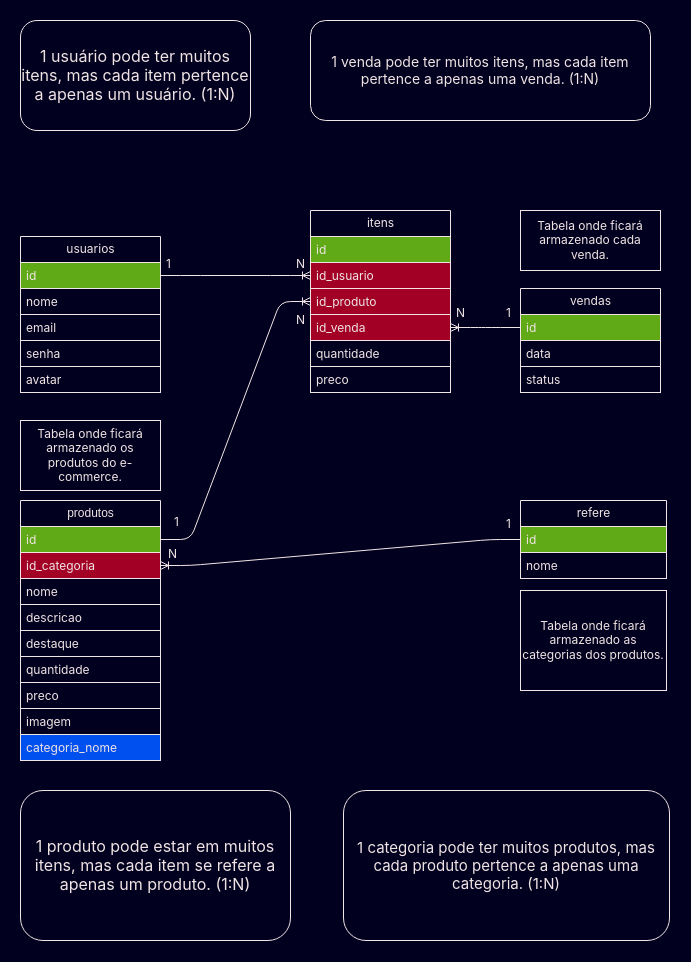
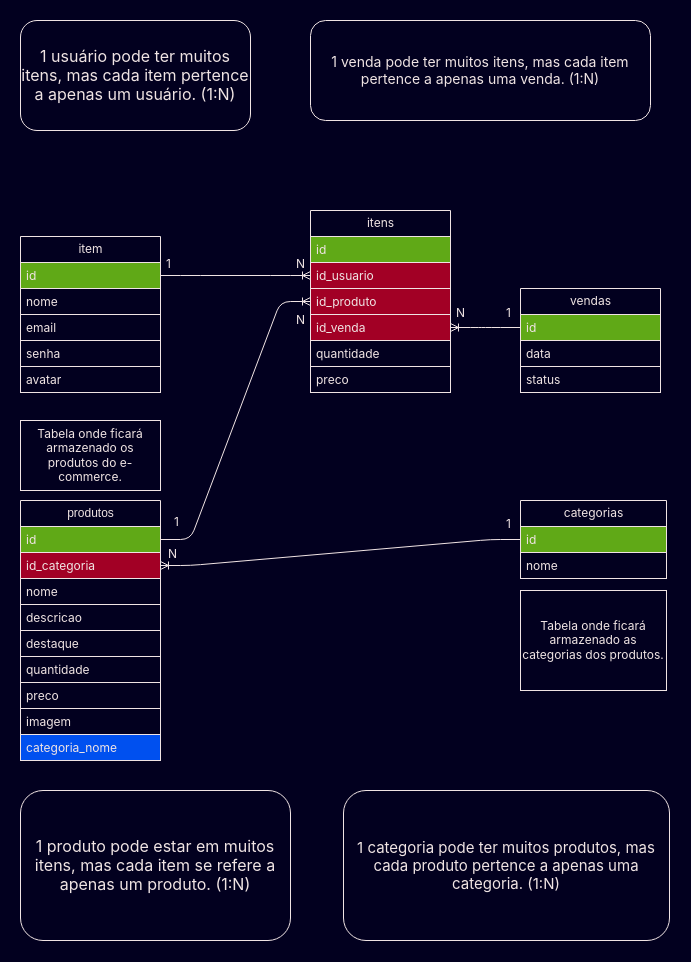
  <mxCell id="0" />
  <mxCell id="1" parent="0" />
- <mxCell id="2" value="usuarios" style="swimlane;fontStyle=0;childLayout=stackLayout;horizontal=1;startSize=26;fillColor=none;horizontalStack=0;resizeParent=1;resizeParentMax=0;resizeLast=0;collapsible=1;marginBottom=0;html=1;fontFamily=Inter;fontSource=https%3A%2F%2Ffonts.googleapis.com%2Fcss%3Ffamily%3DInter;fontColor=#F0E4E4;strokeColor=#F0E4E4;" parent="1" vertex="1"><mxGeometry x="20" y="236" width="140" height="156" as="geometry" /></mxCell>
+ <mxCell id="2" value="item" style="swimlane;fontStyle=0;childLayout=stackLayout;horizontal=1;startSize=26;fillColor=none;horizontalStack=0;resizeParent=1;resizeParentMax=0;resizeLast=0;collapsible=1;marginBottom=0;html=1;fontFamily=Inter;fontSource=https%3A%2F%2Ffonts.googleapis.com%2Fcss%3Ffamily%3DInter;fontColor=#F0E4E4;strokeColor=#F0E4E4;" parent="1" vertex="1"><mxGeometry x="20" y="236" width="140" height="156" as="geometry" /></mxCell>
  <mxCell id="3" value="id" style="text;strokeColor=#F0E4E4;fillColor=#60a917;align=left;verticalAlign=top;spacingLeft=4;spacingRight=4;overflow=hidden;rotatable=0;points=[[0,0.5],[1,0.5]];portConstraint=eastwest;whiteSpace=wrap;html=1;fontColor=#F0E4E4;fontFamily=Inter;fontSource=https%3A%2F%2Ffonts.googleapis.com%2Fcss%3Ffamily%3DInter;" parent="2" vertex="1"><mxGeometry y="26" width="140" height="26" as="geometry" /></mxCell>
  <mxCell id="4" value="nome" style="text;strokeColor=#F0E4E4;fillColor=none;align=left;verticalAlign=top;spacingLeft=4;spacingRight=4;overflow=hidden;rotatable=0;points=[[0,0.5],[1,0.5]];portConstraint=eastwest;whiteSpace=wrap;html=1;fontFamily=Inter;fontSource=https%3A%2F%2Ffonts.googleapis.com%2Fcss%3Ffamily%3DInter;fontColor=#F0E4E4;" parent="2" vertex="1"><mxGeometry y="52" width="140" height="26" as="geometry" /></mxCell>
  <mxCell id="5" value="email" style="text;strokeColor=#F0E4E4;fillColor=none;align=left;verticalAlign=top;spacingLeft=4;spacingRight=4;overflow=hidden;rotatable=0;points=[[0,0.5],[1,0.5]];portConstraint=eastwest;whiteSpace=wrap;html=1;fontFamily=Inter;fontSource=https%3A%2F%2Ffonts.googleapis.com%2Fcss%3Ffamily%3DInter;fontColor=#F0E4E4;" parent="2" vertex="1"><mxGeometry y="78" width="140" height="26" as="geometry" /></mxCell>
  <mxCell id="6" value="senha" style="text;strokeColor=#F0E4E4;fillColor=none;align=left;verticalAlign=top;spacingLeft=4;spacingRight=4;overflow=hidden;rotatable=0;points=[[0,0.5],[1,0.5]];portConstraint=eastwest;whiteSpace=wrap;html=1;fontFamily=Inter;fontSource=https%3A%2F%2Ffonts.googleapis.com%2Fcss%3Ffamily%3DInter;fontColor=#F0E4E4;" parent="2" vertex="1"><mxGeometry y="104" width="140" height="26" as="geometry" /></mxCell>
  <mxCell id="7" value="avatar" style="text;strokeColor=#F0E4E4;fillColor=none;align=left;verticalAlign=top;spacingLeft=4;spacingRight=4;overflow=hidden;rotatable=0;points=[[0,0.5],[1,0.5]];portConstraint=eastwest;whiteSpace=wrap;html=1;fontFamily=Inter;fontSource=https%3A%2F%2Ffonts.googleapis.com%2Fcss%3Ffamily%3DInter;fontColor=#F0E4E4;" parent="2" vertex="1"><mxGeometry y="130" width="140" height="26" as="geometry" /></mxCell>
- <mxCell id="8" value="refere" style="swimlane;fontStyle=0;childLayout=stackLayout;horizontal=1;startSize=26;fillColor=none;horizontalStack=0;resizeParent=1;resizeParentMax=0;resizeLast=0;collapsible=1;marginBottom=0;html=1;fontFamily=Inter;fontSource=https%3A%2F%2Ffonts.googleapis.com%2Fcss%3Ffamily%3DInter;fontColor=#F0E4E4;strokeColor=#F0E4E4;" parent="1" vertex="1"><mxGeometry x="520" y="500" width="146" height="78" as="geometry" /></mxCell>
+ <mxCell id="8" value="categorias" style="swimlane;fontStyle=0;childLayout=stackLayout;horizontal=1;startSize=26;fillColor=none;horizontalStack=0;resizeParent=1;resizeParentMax=0;resizeLast=0;collapsible=1;marginBottom=0;html=1;fontFamily=Inter;fontSource=https%3A%2F%2Ffonts.googleapis.com%2Fcss%3Ffamily%3DInter;fontColor=#F0E4E4;strokeColor=#F0E4E4;" parent="1" vertex="1"><mxGeometry x="520" y="500" width="146" height="78" as="geometry" /></mxCell>
  <mxCell id="9" value="id" style="text;strokeColor=#F0E4E4;fillColor=#60a917;align=left;verticalAlign=top;spacingLeft=4;spacingRight=4;overflow=hidden;rotatable=0;points=[[0,0.5],[1,0.5]];portConstraint=eastwest;whiteSpace=wrap;html=1;fontColor=#F0E4E4;fontFamily=Inter;fontSource=https%3A%2F%2Ffonts.googleapis.com%2Fcss%3Ffamily%3DInter;" parent="8" vertex="1"><mxGeometry y="26" width="146" height="26" as="geometry" /></mxCell>
  <mxCell id="10" value="nome" style="text;strokeColor=#F0E4E4;fillColor=none;align=left;verticalAlign=top;spacingLeft=4;spacingRight=4;overflow=hidden;rotatable=0;points=[[0,0.5],[1,0.5]];portConstraint=eastwest;whiteSpace=wrap;html=1;fontFamily=Inter;fontSource=https%3A%2F%2Ffonts.googleapis.com%2Fcss%3Ffamily%3DInter;fontColor=#F0E4E4;" parent="8" vertex="1"><mxGeometry y="52" width="146" height="26" as="geometry" /></mxCell>
  <mxCell id="11" value="produtos" style="swimlane;fontStyle=0;childLayout=stackLayout;horizontal=1;startSize=26;fillColor=none;horizontalStack=0;resizeParent=1;resizeParentMax=0;resizeLast=0;collapsible=1;marginBottom=0;html=1;fontColor=#F0E4E4;strokeColor=#F0E4E4;" parent="1" vertex="1"><mxGeometry x="20" y="500" width="140" height="260" as="geometry" /></mxCell>
  <mxCell id="12" value="id" style="text;strokeColor=#F0E4E4;fillColor=#60a917;align=left;verticalAlign=top;spacingLeft=4;spacingRight=4;overflow=hidden;rotatable=0;points=[[0,0.5],[1,0.5]];portConstraint=eastwest;whiteSpace=wrap;html=1;fontColor=#F0E4E4;fontFamily=Inter;fontSource=https%3A%2F%2Ffonts.googleapis.com%2Fcss%3Ffamily%3DInter;" parent="11" vertex="1"><mxGeometry y="26" width="140" height="26" as="geometry" /></mxCell>
  <mxCell id="13" value="id_categoria" style="text;strokeColor=#F0E4E4;fillColor=#a20025;align=left;verticalAlign=top;spacingLeft=4;spacingRight=4;overflow=hidden;rotatable=0;points=[[0,0.5],[1,0.5]];portConstraint=eastwest;whiteSpace=wrap;html=1;fontColor=#F0E4E4;fontFamily=Inter;fontSource=https%3A%2F%2Ffonts.googleapis.com%2Fcss%3Ffamily%3DInter;" parent="11" vertex="1"><mxGeometry y="52" width="140" height="26" as="geometry" /></mxCell>
  <mxCell id="14" value="nome" style="text;strokeColor=#F0E4E4;fillColor=none;align=left;verticalAlign=top;spacingLeft=4;spacingRight=4;overflow=hidden;rotatable=0;points=[[0,0.5],[1,0.5]];portConstraint=eastwest;whiteSpace=wrap;html=1;fontFamily=Inter;fontSource=https%3A%2F%2Ffonts.googleapis.com%2Fcss%3Ffamily%3DInter;fontColor=#F0E4E4;" parent="11" vertex="1"><mxGeometry y="78" width="140" height="26" as="geometry" /></mxCell>
  <mxCell id="15" value="descricao" style="text;strokeColor=#F0E4E4;fillColor=none;align=left;verticalAlign=top;spacingLeft=4;spacingRight=4;overflow=hidden;rotatable=0;points=[[0,0.5],[1,0.5]];portConstraint=eastwest;whiteSpace=wrap;html=1;fontFamily=Inter;fontSource=https%3A%2F%2Ffonts.googleapis.com%2Fcss%3Ffamily%3DInter;fontColor=#F0E4E4;" parent="11" vertex="1"><mxGeometry y="104" width="140" height="26" as="geometry" /></mxCell>
  <mxCell id="16" value="destaque" style="text;strokeColor=#F0E4E4;fillColor=none;align=left;verticalAlign=top;spacingLeft=4;spacingRight=4;overflow=hidden;rotatable=0;points=[[0,0.5],[1,0.5]];portConstraint=eastwest;whiteSpace=wrap;html=1;fontFamily=Inter;fontSource=https%3A%2F%2Ffonts.googleapis.com%2Fcss%3Ffamily%3DInter;fontColor=#F0E4E4;" parent="11" vertex="1"><mxGeometry y="130" width="140" height="26" as="geometry" /></mxCell>
  <mxCell id="17" value="quantidade" style="text;strokeColor=#F0E4E4;fillColor=none;align=left;verticalAlign=top;spacingLeft=4;spacingRight=4;overflow=hidden;rotatable=0;points=[[0,0.5],[1,0.5]];portConstraint=eastwest;whiteSpace=wrap;html=1;fontFamily=Inter;fontSource=https%3A%2F%2Ffonts.googleapis.com%2Fcss%3Ffamily%3DInter;fontColor=#F0E4E4;" parent="11" vertex="1"><mxGeometry y="156" width="140" height="26" as="geometry" /></mxCell>
  <mxCell id="18" value="preco" style="text;strokeColor=#F0E4E4;fillColor=none;align=left;verticalAlign=top;spacingLeft=4;spacingRight=4;overflow=hidden;rotatable=0;points=[[0,0.5],[1,0.5]];portConstraint=eastwest;whiteSpace=wrap;html=1;fontFamily=Inter;fontSource=https%3A%2F%2Ffonts.googleapis.com%2Fcss%3Ffamily%3DInter;fontColor=#F0E4E4;" parent="11" vertex="1"><mxGeometry y="182" width="140" height="26" as="geometry" /></mxCell>
  <mxCell id="19" value="imagem" style="text;strokeColor=#F0E4E4;fillColor=none;align=left;verticalAlign=top;spacingLeft=4;spacingRight=4;overflow=hidden;rotatable=0;points=[[0,0.5],[1,0.5]];portConstraint=eastwest;whiteSpace=wrap;html=1;fontFamily=Inter;fontSource=https%3A%2F%2Ffonts.googleapis.com%2Fcss%3Ffamily%3DInter;fontColor=#F0E4E4;" parent="11" vertex="1"><mxGeometry y="208" width="140" height="26" as="geometry" /></mxCell>
  <mxCell id="20" value="categoria_nome&lt;br&gt;" style="text;strokeColor=#F0E4E4;fillColor=#0050ef;align=left;verticalAlign=top;spacingLeft=4;spacingRight=4;overflow=hidden;rotatable=0;points=[[0,0.5],[1,0.5]];portConstraint=eastwest;whiteSpace=wrap;html=1;fontColor=#F0E4E4;fontFamily=Inter;fontSource=https%3A%2F%2Ffonts.googleapis.com%2Fcss%3Ffamily%3DInter;" parent="11" vertex="1"><mxGeometry y="234" width="140" height="26" as="geometry" /></mxCell>
  <mxCell id="21" value="vendas" style="swimlane;fontStyle=0;childLayout=stackLayout;horizontal=1;startSize=26;fillColor=none;horizontalStack=0;resizeParent=1;resizeParentMax=0;resizeLast=0;collapsible=1;marginBottom=0;html=1;fontFamily=Inter;fontSource=https%3A%2F%2Ffonts.googleapis.com%2Fcss%3Ffamily%3DInter;strokeColor=#F0E4E4;swimlaneLine=1;fontColor=#F0E4E4;" parent="1" vertex="1"><mxGeometry x="520" y="288" width="140" height="104" as="geometry" /></mxCell>
  <mxCell id="22" value="id" style="text;strokeColor=#F0E4E4;fillColor=#60a917;align=left;verticalAlign=top;spacingLeft=4;spacingRight=4;overflow=hidden;rotatable=0;points=[[0,0.5],[1,0.5]];portConstraint=eastwest;whiteSpace=wrap;html=1;fontColor=#F0E4E4;fontFamily=Inter;fontSource=https%3A%2F%2Ffonts.googleapis.com%2Fcss%3Ffamily%3DInter;" parent="21" vertex="1"><mxGeometry y="26" width="140" height="26" as="geometry" /></mxCell>
  <mxCell id="23" value="data" style="text;strokeColor=#F0E4E4;fillColor=none;align=left;verticalAlign=top;spacingLeft=4;spacingRight=4;overflow=hidden;rotatable=0;points=[[0,0.5],[1,0.5]];portConstraint=eastwest;whiteSpace=wrap;html=1;fontFamily=Inter;fontSource=https%3A%2F%2Ffonts.googleapis.com%2Fcss%3Ffamily%3DInter;fontColor=#F0E4E4;" parent="21" vertex="1"><mxGeometry y="52" width="140" height="26" as="geometry" /></mxCell>
  <mxCell id="24" value="status" style="text;strokeColor=#F0E4E4;fillColor=none;align=left;verticalAlign=top;spacingLeft=4;spacingRight=4;overflow=hidden;rotatable=0;points=[[0,0.5],[1,0.5]];portConstraint=eastwest;whiteSpace=wrap;html=1;fontFamily=Inter;fontSource=https%3A%2F%2Ffonts.googleapis.com%2Fcss%3Ffamily%3DInter;fontColor=#F0E4E4;" parent="21" vertex="1"><mxGeometry y="78" width="140" height="26" as="geometry" /></mxCell>
  <mxCell id="25" value="itens" style="swimlane;fontStyle=0;childLayout=stackLayout;horizontal=1;startSize=26;fillColor=none;horizontalStack=0;resizeParent=1;resizeParentMax=0;resizeLast=0;collapsible=1;marginBottom=0;html=1;fontFamily=Inter;fontSource=https%3A%2F%2Ffonts.googleapis.com%2Fcss%3Ffamily%3DInter;fontColor=#F0E4E4;strokeColor=#F0E4E4;" parent="1" vertex="1"><mxGeometry x="310" y="210" width="140" height="182" as="geometry" /></mxCell>
  <mxCell id="26" value="id" style="text;strokeColor=#F0E4E4;fillColor=#60a917;align=left;verticalAlign=top;spacingLeft=4;spacingRight=4;overflow=hidden;rotatable=0;points=[[0,0.5],[1,0.5]];portConstraint=eastwest;whiteSpace=wrap;html=1;fontColor=#F0E4E4;fontFamily=Inter;fontSource=https%3A%2F%2Ffonts.googleapis.com%2Fcss%3Ffamily%3DInter;" parent="25" vertex="1"><mxGeometry y="26" width="140" height="26" as="geometry" /></mxCell>
  <mxCell id="27" value="id_usuario" style="text;strokeColor=#F0E4E4;fillColor=#a20025;align=left;verticalAlign=top;spacingLeft=4;spacingRight=4;overflow=hidden;rotatable=0;points=[[0,0.5],[1,0.5]];portConstraint=eastwest;whiteSpace=wrap;html=1;fontColor=#F0E4E4;fontFamily=Inter;fontSource=https%3A%2F%2Ffonts.googleapis.com%2Fcss%3Ffamily%3DInter;" parent="25" vertex="1"><mxGeometry y="52" width="140" height="26" as="geometry" /></mxCell>
  <mxCell id="28" value="id_produto" style="text;strokeColor=#F0E4E4;fillColor=#a20025;align=left;verticalAlign=top;spacingLeft=4;spacingRight=4;overflow=hidden;rotatable=0;points=[[0,0.5],[1,0.5]];portConstraint=eastwest;whiteSpace=wrap;html=1;fontColor=#F0E4E4;fontFamily=Inter;fontSource=https%3A%2F%2Ffonts.googleapis.com%2Fcss%3Ffamily%3DInter;" parent="25" vertex="1"><mxGeometry y="78" width="140" height="26" as="geometry" /></mxCell>
  <mxCell id="29" value="id_venda" style="text;strokeColor=#F0E4E4;fillColor=#a20025;align=left;verticalAlign=top;spacingLeft=4;spacingRight=4;overflow=hidden;rotatable=0;points=[[0,0.5],[1,0.5]];portConstraint=eastwest;whiteSpace=wrap;html=1;fontColor=#F0E4E4;fontFamily=Inter;fontSource=https%3A%2F%2Ffonts.googleapis.com%2Fcss%3Ffamily%3DInter;" parent="25" vertex="1"><mxGeometry y="104" width="140" height="26" as="geometry" /></mxCell>
  <mxCell id="30" value="quantidade" style="text;strokeColor=#F0E4E4;fillColor=none;align=left;verticalAlign=top;spacingLeft=4;spacingRight=4;overflow=hidden;rotatable=0;points=[[0,0.5],[1,0.5]];portConstraint=eastwest;whiteSpace=wrap;html=1;fontFamily=Inter;fontSource=https%3A%2F%2Ffonts.googleapis.com%2Fcss%3Ffamily%3DInter;fontColor=#F0E4E4;" parent="25" vertex="1"><mxGeometry y="130" width="140" height="26" as="geometry" /></mxCell>
  <mxCell id="31" value="preco" style="text;strokeColor=#F0E4E4;fillColor=none;align=left;verticalAlign=top;spacingLeft=4;spacingRight=4;overflow=hidden;rotatable=0;points=[[0,0.5],[1,0.5]];portConstraint=eastwest;whiteSpace=wrap;html=1;fontFamily=Inter;fontSource=https%3A%2F%2Ffonts.googleapis.com%2Fcss%3Ffamily%3DInter;fontColor=#F0E4E4;" parent="25" vertex="1"><mxGeometry y="156" width="140" height="26" as="geometry" /></mxCell>
- <mxCell id="32" value="Tabela onde ficará armazenado cada venda." style="text;html=1;strokeColor=#F0E4E4;fillColor=none;align=center;verticalAlign=middle;whiteSpace=wrap;rounded=0;fontFamily=Inter;fontSource=https%3A%2F%2Ffonts.googleapis.com%2Fcss%3Ffamily%3DInter;fontColor=#F0E4E4;" parent="1" vertex="1"><mxGeometry x="520" y="210" width="140" height="60" as="geometry" /></mxCell>
  <mxCell id="33" value="Tabela onde ficará armazenado as categorias dos produtos." style="text;html=1;strokeColor=#F0E4E4;fillColor=none;align=center;verticalAlign=middle;whiteSpace=wrap;rounded=0;fontFamily=Inter;fontSource=https%3A%2F%2Ffonts.googleapis.com%2Fcss%3Ffamily%3DInter;fontColor=#F0E4E4;" parent="1" vertex="1"><mxGeometry x="520" y="590" width="146" height="100" as="geometry" /></mxCell>
  <mxCell id="34" value="Tabela onde ficará armazenado os produtos do e-commerce." style="text;html=1;strokeColor=#F0E4E4;fillColor=none;align=center;verticalAlign=middle;whiteSpace=wrap;rounded=0;fontFamily=Inter;fontSource=https%3A%2F%2Ffonts.googleapis.com%2Fcss%3Ffamily%3DInter;fontColor=#F0E4E4;" parent="1" vertex="1"><mxGeometry x="20" y="420" width="140" height="70" as="geometry" /></mxCell>
  <mxCell id="35" value="&lt;span style=&quot;font-size: 16px; text-align: left;&quot;&gt;1 usuário pode ter muitos itens, mas cada item pertence a apenas um usuário. (1:N)&lt;/span&gt;" style="rounded=1;whiteSpace=wrap;html=1;fontFamily=Inter;fontSource=https%3A%2F%2Ffonts.googleapis.com%2Fcss%3Ffamily%3DInter;labelBackgroundColor=none;fontSize=16;labelBorderColor=none;fillStyle=solid;fontColor=#F0E4E4;fillColor=none;strokeColor=#F0E4E4;" parent="1" vertex="1"><mxGeometry x="20" y="20" width="230" height="110" as="geometry" /></mxCell>
  <mxCell id="36" value="&lt;div style=&quot;font-size: 14px;&quot;&gt;&lt;span style=&quot;font-size: 14px;&quot;&gt;1 venda pode ter muitos itens, mas cada item pertence a apenas uma venda. (1:N)&lt;/span&gt;&lt;/div&gt;" style="rounded=1;whiteSpace=wrap;html=1;fontFamily=Inter;fontSource=https%3A%2F%2Ffonts.googleapis.com%2Fcss%3Ffamily%3DInter;labelBackgroundColor=none;fontColor=#F0E4E4;align=center;fontSize=14;strokeColor=#F0E4E4;fillStyle=solid;fillColor=none;" parent="1" vertex="1"><mxGeometry x="310" y="20" width="340" height="100" as="geometry" /></mxCell>
  <mxCell id="37" value="" style="edgeStyle=entityRelationEdgeStyle;fontSize=12;html=1;endArrow=ERoneToMany;fontFamily=Inter;fontSource=https%3A%2F%2Ffonts.googleapis.com%2Fcss%3Ffamily%3DInter;fontColor=#F0E4E4;exitX=1;exitY=0.5;exitDx=0;exitDy=0;strokeColor=#F0E4E4;" parent="1" source="3" target="27" edge="1"><mxGeometry width="100" height="100" relative="1" as="geometry"><mxPoint x="250" y="480" as="sourcePoint" /><mxPoint x="350" y="380" as="targetPoint" /></mxGeometry></mxCell>
  <mxCell id="38" value="" style="edgeStyle=entityRelationEdgeStyle;fontSize=12;html=1;endArrow=ERoneToMany;fontFamily=Inter;fontSource=https%3A%2F%2Ffonts.googleapis.com%2Fcss%3Ffamily%3DInter;fontColor=#F0E4E4;exitX=0;exitY=0.5;exitDx=0;exitDy=0;strokeColor=#F0E4E4;" parent="1" source="22" target="29" edge="1"><mxGeometry width="100" height="100" relative="1" as="geometry"><mxPoint x="250" y="360" as="sourcePoint" /><mxPoint x="350" y="260" as="targetPoint" /></mxGeometry></mxCell>
  <mxCell id="39" value="&lt;div style=&quot;font-size: 15px;&quot;&gt;&lt;span style=&quot;font-size: 15px;&quot;&gt;1 categoria pode ter muitos produtos, mas cada produto pertence a apenas uma categoria. (1:N)&lt;/span&gt;&lt;br style=&quot;font-size: 15px;&quot;&gt;&lt;/div&gt;" style="rounded=1;whiteSpace=wrap;html=1;fontFamily=Inter;fontSource=https%3A%2F%2Ffonts.googleapis.com%2Fcss%3Ffamily%3DInter;labelBackgroundColor=none;fontColor=#F0E4E4;align=center;fontSize=15;strokeColor=#F0E4E4;fillColor=none;" parent="1" vertex="1"><mxGeometry x="343" y="790" width="326" height="150" as="geometry" /></mxCell>
  <mxCell id="40" value="" style="edgeStyle=entityRelationEdgeStyle;fontSize=12;html=1;endArrow=ERoneToMany;fontFamily=Inter;fontSource=https%3A%2F%2Ffonts.googleapis.com%2Fcss%3Ffamily%3DInter;fontColor=#F0E4E4;strokeColor=#F0E4E4;" parent="1" source="9" target="13" edge="1"><mxGeometry width="100" height="100" relative="1" as="geometry"><mxPoint x="250" y="710" as="sourcePoint" /><mxPoint x="350" y="610" as="targetPoint" /></mxGeometry></mxCell>
  <mxCell id="41" value="&lt;div style=&quot;font-size: 16px;&quot;&gt;&lt;span style=&quot;font-size: 16px; text-align: left;&quot;&gt;1 produto pode estar em muitos itens, mas cada item se refere a apenas um produto. (1:N)&lt;/span&gt;&lt;br style=&quot;font-size: 16px;&quot;&gt;&lt;/div&gt;" style="rounded=1;whiteSpace=wrap;html=1;fontFamily=Inter;fontSource=https%3A%2F%2Ffonts.googleapis.com%2Fcss%3Ffamily%3DInter;labelBackgroundColor=none;fontColor=#F0E4E4;align=center;fontSize=16;strokeColor=#F0E4E4;fillColor=none;" parent="1" vertex="1"><mxGeometry x="20" y="790" width="270" height="150" as="geometry" /></mxCell>
  <mxCell id="42" value="" style="edgeStyle=entityRelationEdgeStyle;fontSize=12;html=1;endArrow=ERoneToMany;fontFamily=Inter;fontSource=https%3A%2F%2Ffonts.googleapis.com%2Fcss%3Ffamily%3DInter;fontColor=#F0E4E4;entryX=0;entryY=0.5;entryDx=0;entryDy=0;verticalAlign=middle;strokeColor=#F0E4E4;" parent="1" source="12" target="25" edge="1"><mxGeometry width="100" height="100" relative="1" as="geometry"><mxPoint x="189" y="540" as="sourcePoint" /><mxPoint x="350" y="490" as="targetPoint" /></mxGeometry></mxCell>
  <mxCell id="43" value="1" style="text;strokeColor=none;fillColor=none;spacingLeft=4;spacingRight=4;overflow=hidden;rotatable=0;points=[[0,0.5],[1,0.5]];portConstraint=eastwest;fontSize=12;labelBackgroundColor=none;fontFamily=Inter;fontSource=https%3A%2F%2Ffonts.googleapis.com%2Fcss%3Ffamily%3DInter;fontColor=#F0E4E4;" parent="1" vertex="1"><mxGeometry x="500" y="510" width="20" height="30" as="geometry" /></mxCell>
  <mxCell id="44" value="N" style="text;strokeColor=none;fillColor=none;spacingLeft=4;spacingRight=4;overflow=hidden;rotatable=0;points=[[0,0.5],[1,0.5]];portConstraint=eastwest;fontSize=12;labelBackgroundColor=none;fontFamily=Inter;fontSource=https%3A%2F%2Ffonts.googleapis.com%2Fcss%3Ffamily%3DInter;fontColor=#F0E4E4;" parent="1" vertex="1"><mxGeometry x="162" y="540" width="20" height="30" as="geometry" /></mxCell>
  <mxCell id="45" value="1" style="text;strokeColor=none;fillColor=none;spacingLeft=4;spacingRight=4;overflow=hidden;rotatable=0;points=[[0,0.5],[1,0.5]];portConstraint=eastwest;fontSize=12;labelBackgroundColor=none;fontFamily=Inter;fontSource=https%3A%2F%2Ffonts.googleapis.com%2Fcss%3Ffamily%3DInter;fontColor=#F0E4E4;" parent="1" vertex="1"><mxGeometry x="168" y="508" width="20" height="30" as="geometry" /></mxCell>
  <mxCell id="46" value="1" style="text;strokeColor=none;fillColor=none;spacingLeft=4;spacingRight=4;overflow=hidden;rotatable=0;points=[[0,0.5],[1,0.5]];portConstraint=eastwest;fontSize=12;labelBackgroundColor=none;fontFamily=Inter;fontSource=https%3A%2F%2Ffonts.googleapis.com%2Fcss%3Ffamily%3DInter;fontColor=#F0E4E4;" parent="1" vertex="1"><mxGeometry x="160" y="250" width="20" height="30" as="geometry" /></mxCell>
  <mxCell id="47" value="N" style="text;strokeColor=none;fillColor=none;spacingLeft=4;spacingRight=4;overflow=hidden;rotatable=0;points=[[0,0.5],[1,0.5]];portConstraint=eastwest;fontSize=12;labelBackgroundColor=none;fontFamily=Inter;fontSource=https%3A%2F%2Ffonts.googleapis.com%2Fcss%3Ffamily%3DInter;fontColor=#F0E4E4;" parent="1" vertex="1"><mxGeometry x="290" y="250" width="20" height="30" as="geometry" /></mxCell>
  <mxCell id="48" value="N" style="text;strokeColor=none;fillColor=none;spacingLeft=4;spacingRight=4;overflow=hidden;rotatable=0;points=[[0,0.5],[1,0.5]];portConstraint=eastwest;fontSize=12;labelBackgroundColor=none;fontFamily=Inter;fontSource=https%3A%2F%2Ffonts.googleapis.com%2Fcss%3Ffamily%3DInter;fontColor=#F0E4E4;" parent="1" vertex="1"><mxGeometry x="450" y="299" width="20" height="30" as="geometry" /></mxCell>
  <mxCell id="49" value="1" style="text;strokeColor=none;fillColor=none;spacingLeft=4;spacingRight=4;overflow=hidden;rotatable=0;points=[[0,0.5],[1,0.5]];portConstraint=eastwest;fontSize=12;labelBackgroundColor=none;fontFamily=Inter;fontSource=https%3A%2F%2Ffonts.googleapis.com%2Fcss%3Ffamily%3DInter;fontColor=#F0E4E4;" parent="1" vertex="1"><mxGeometry x="500" y="299" width="20" height="30" as="geometry" /></mxCell>
  <mxCell id="50" value="N" style="text;strokeColor=none;fillColor=none;spacingLeft=4;spacingRight=4;overflow=hidden;rotatable=0;points=[[0,0.5],[1,0.5]];portConstraint=eastwest;fontSize=12;labelBackgroundColor=none;fontFamily=Inter;fontSource=https%3A%2F%2Ffonts.googleapis.com%2Fcss%3Ffamily%3DInter;fontColor=#F0E4E4;" parent="1" vertex="1"><mxGeometry x="290" y="306" width="20" height="30" as="geometry" /></mxCell>
